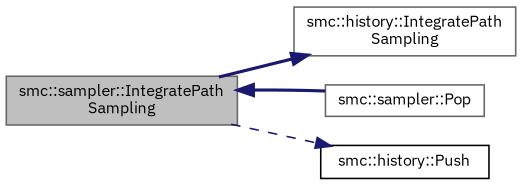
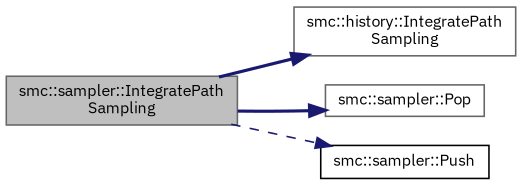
  digraph {
    fontname="IBM Plex Sans"
    rankdir=LR
    node [color=gray40 fillcolor=white fontname="IBM Plex Sans" fontsize=10 shape=record style=filled]
    edge [color=midnightblue fontname="IBM Plex Sans" fontsize=10 labelfontname=Helvetica labelfontsize=10 style=bold]
    n1 [fillcolor=grey75 fontcolor=black height=0.2 label="smc::sampler::IntegratePath\lSampling" width=0.4]
    n2 [height=0.2 label="smc::history::IntegratePath\lSampling" width=0.4]
    n3 [height=0.2 label="smc::sampler::Pop" width=0.4]
-   n4 [color=black height=0.2 label="smc::history::Push" width=0.4]
+   n4 [color=black height=0.2 label="smc::sampler::Push" width=0.4]
    n1 -> n2
-   n3 -> n1
+   n1 -> n3
    n1 -> n4 [style=dashed]
  }
